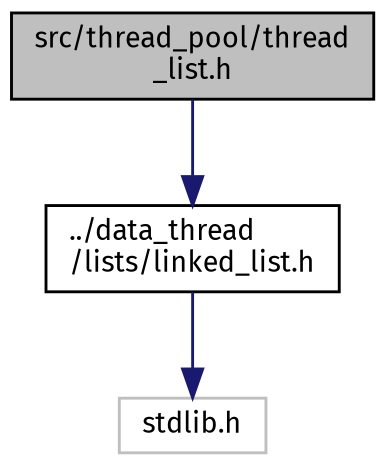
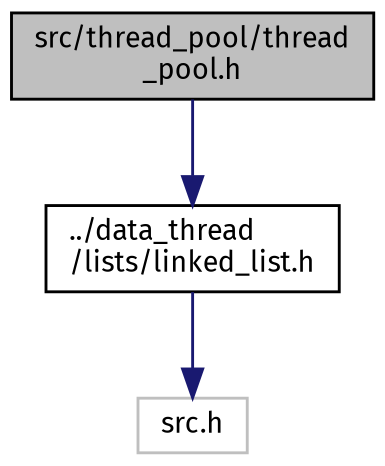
  digraph {
    fontname="Fira Sans"
    node [color=black fillcolor=white fontname="Fira Sans" fontsize=10 shape=record style=filled]
    edge [color=midnightblue fontname="Fira Sans" fontsize=10 labelfontname=Helvetica labelfontsize=10 style=solid]
-   n1 [fillcolor=grey75 fontcolor=black height=0.2 label="src/thread_pool/thread\l_list.h" width=0.4]
+   n1 [fillcolor=grey75 fontcolor=black height=0.2 label="src/thread_pool/thread\l_pool.h" width=0.4]
    n2 [height=0.2 label="../data_thread\l/lists/linked_list.h" width=0.4]
-   n3 [color=grey75 height=0.2 label="stdlib.h" width=0.4]
+   n3 [color=grey75 height=0.2 label="src.h" width=0.4]
    n1 -> n2
    n2 -> n3
  }
